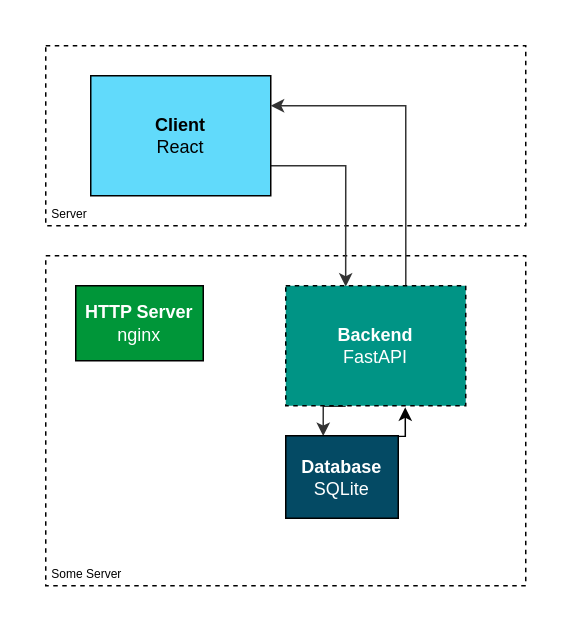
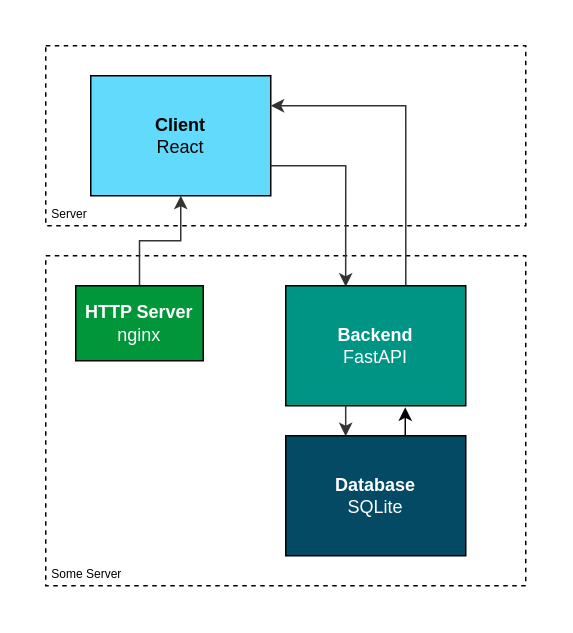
  <mxCell id="0" />
  <mxCell id="1" parent="0" />
  <mxCell id="2" value="" style="rounded=0;whiteSpace=wrap;html=1;shadow=0;dashed=1;fontSize=8;fontColor=#FFFFFF;strokeColor=none;fillColor=none;" parent="1" vertex="1"><mxGeometry x="20" y="20" width="340" height="380" as="geometry" /></mxCell>
  <mxCell id="3" value="&amp;nbsp;Some Server" style="rounded=0;whiteSpace=wrap;html=1;fillColor=none;strokeColor=#000000;shadow=0;dashed=1;align=left;verticalAlign=bottom;fontSize=8;" parent="1" vertex="1"><mxGeometry x="30" y="170" width="320" height="220" as="geometry" /></mxCell>
  <mxCell id="4" value="&lt;span style=&quot;font-size: 8px&quot;&gt;&amp;nbsp;Server&lt;/span&gt;" style="rounded=0;whiteSpace=wrap;html=1;fillColor=none;strokeColor=#000000;shadow=0;dashed=1;align=left;verticalAlign=bottom;" parent="1" vertex="1"><mxGeometry x="30" y="30" width="320" height="120" as="geometry" /></mxCell>
  <mxCell id="5" style="edgeStyle=orthogonalEdgeStyle;rounded=0;orthogonalLoop=1;jettySize=auto;html=1;exitX=1;exitY=0.75;exitDx=0;exitDy=0;entryX=0.333;entryY=0.008;entryDx=0;entryDy=0;entryPerimeter=0;fontSize=8;fontColor=#FFFFFF;strokeColor=#333333;" parent="1" source="6" target="11" edge="1"><mxGeometry relative="1" as="geometry" /></mxCell>
  <mxCell id="6" value="&lt;b&gt;Client&lt;/b&gt;&lt;br&gt;React" style="rounded=0;whiteSpace=wrap;html=1;fillColor=#61dafb;" parent="1" vertex="1"><mxGeometry x="60" y="50" width="120" height="80" as="geometry" /></mxCell>
+ <mxCell id="7" style="edgeStyle=orthogonalEdgeStyle;rounded=0;orthogonalLoop=1;jettySize=auto;html=1;exitX=0.5;exitY=0;exitDx=0;exitDy=0;entryX=0.5;entryY=1;entryDx=0;entryDy=0;fontSize=8;fontColor=#FFFFFF;strokeColor=#333333;" parent="1" source="8" target="6" edge="1"><mxGeometry relative="1" as="geometry" /></mxCell>
  <mxCell id="8" value="&lt;b&gt;HTTP Server&lt;/b&gt;&lt;br&gt;nginx" style="rounded=0;whiteSpace=wrap;html=1;fillColor=#009639;fontColor=#FFFFFF;" parent="1" vertex="1"><mxGeometry x="50" y="190" width="85" height="50" as="geometry" /></mxCell>
  <mxCell id="9" style="edgeStyle=orthogonalEdgeStyle;rounded=0;orthogonalLoop=1;jettySize=auto;html=1;exitX=0.667;exitY=-0.006;exitDx=0;exitDy=0;entryX=1;entryY=0.25;entryDx=0;entryDy=0;fontSize=8;fontColor=#FFFFFF;exitPerimeter=0;strokeColor=#333333;" parent="1" source="11" target="6" edge="1"><mxGeometry relative="1" as="geometry" /></mxCell>
  <mxCell id="10" style="edgeStyle=orthogonalEdgeStyle;rounded=0;orthogonalLoop=1;jettySize=auto;html=1;exitX=0.333;exitY=1.004;exitDx=0;exitDy=0;entryX=0.333;entryY=0.004;entryDx=0;entryDy=0;entryPerimeter=0;exitPerimeter=0;strokeColor=#333333;" parent="1" source="11" target="13" edge="1"><mxGeometry relative="1" as="geometry" /></mxCell>
- <mxCell id="11" value="&lt;b&gt;Backend&lt;/b&gt;&lt;br&gt;FastAPI" style="rounded=0;whiteSpace=wrap;html=1;fillColor=#009485;fontColor=#FFFFFF;dashed=1;" parent="1" vertex="1"><mxGeometry x="190" y="190" width="120" height="80" as="geometry" /></mxCell>
+ <mxCell id="11" value="&lt;b&gt;Backend&lt;/b&gt;&lt;br&gt;FastAPI" style="rounded=0;whiteSpace=wrap;html=1;fillColor=#009485;fontColor=#FFFFFF;" parent="1" vertex="1"><mxGeometry x="190" y="190" width="120" height="80" as="geometry" /></mxCell>
  <mxCell id="12" style="edgeStyle=orthogonalEdgeStyle;rounded=0;orthogonalLoop=1;jettySize=auto;html=1;exitX=0.664;exitY=0.008;exitDx=0;exitDy=0;entryX=0.664;entryY=1.013;entryDx=0;entryDy=0;entryPerimeter=0;exitPerimeter=0;fillColor=#333333;" parent="1" source="13" target="11" edge="1"><mxGeometry relative="1" as="geometry" /></mxCell>
- <mxCell id="13" value="&lt;b&gt;Database&lt;/b&gt;&lt;br&gt;SQLite" style="rounded=0;whiteSpace=wrap;html=1;fillColor=#044a64;fontColor=#FFFFFF;" parent="1" vertex="1"><mxGeometry x="190" y="290" width="75" height="55" as="geometry" /></mxCell>
+ <mxCell id="13" value="&lt;b&gt;Database&lt;/b&gt;&lt;br&gt;SQLite" style="rounded=0;whiteSpace=wrap;html=1;fillColor=#044a64;fontColor=#FFFFFF;" parent="1" vertex="1"><mxGeometry x="190" y="290" width="120" height="80" as="geometry" /></mxCell>
